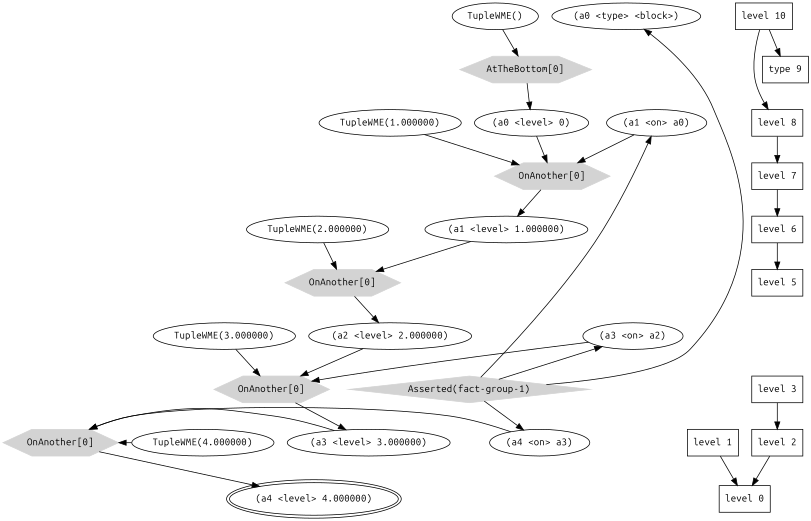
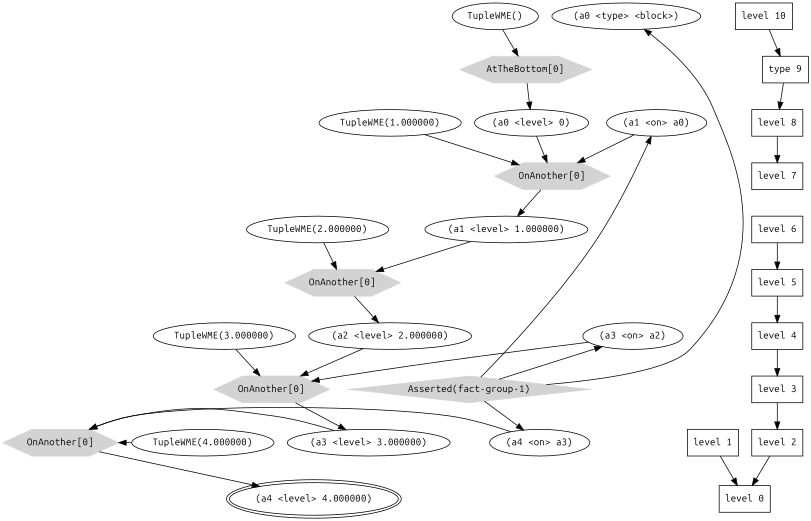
  digraph {
    rankdir=TB
    node [fontname="Ubuntu Mono" fontsize=13]
    edge [constraint=false]
    n1 [label="(a4 \<level\> 4.000000)" peripheries=2]
    n2 [label="level 0" shape=box]
    n3 [color=lightgrey label="OnAnother[0]" shape=polygon sides=6 style=filled]
    n4 [label="level 1" shape=box]
    n5 [label="TupleWME(4.000000)"]
    n6 [label="(a3 \<level\> 3.000000)"]
    n7 [label="(a4 \<on\> a3)"]
    n8 [label="level 2" shape=box]
    n9 [color=lightgrey label="OnAnother[0]" shape=polygon sides=6 style=filled]
    n10 [color=lightgrey label="Asserted(fact-group-1)" shape=diamond style=filled]
    n11 [label="level 3" shape=box]
    n12 [label="TupleWME(3.000000)"]
    n13 [label="(a2 \<level\> 2.000000)"]
    n14 [label="(a3 \<on\> a2)"]
+   n15 [label="level 4" shape=box]
    n16 [color=lightgrey label="OnAnother[0]" shape=polygon sides=6 style=filled]
    n17 [label="level 5" shape=box]
    n18 [label="TupleWME(2.000000)"]
    n19 [label="(a1 \<level\> 1.000000)"]
    n20 [label="level 6" shape=box]
    n21 [color=lightgrey label="OnAnother[0]" shape=polygon sides=6 style=filled]
    n22 [label="level 7" shape=box]
    n23 [label="TupleWME(1.000000)"]
    n24 [label="(a0 \<level\> 0)"]
    n25 [label="(a1 \<on\> a0)"]
    n26 [label="level 8" shape=box]
    n27 [color=lightgrey label="AtTheBottom[0]" shape=polygon sides=6 style=filled]
    n28 [label="type 9" shape=box]
    n29 [label="TupleWME()"]
    n30 [label="(a0 \<type\> \<block\>)"]
    n31 [label="level 10" shape=box]
    subgraph sub_1 {
      rank=same
      n1
      n2
    }
    subgraph sub_2 {
      rank=same
      n3
      n4
    }
    subgraph sub_3 {
      rank=same
      n5
      n6
      n7
      n8
    }
    subgraph sub_4 {
      rank=same
      n9
      n10
      n11
    }
    subgraph sub_5 {
      rank=same
      n12
      n13
      n14
+     n15
    }
    subgraph sub_6 {
      rank=same
      n16
      n17
    }
    subgraph sub_7 {
      rank=same
      n18
      n19
      n20
    }
    subgraph sub_8 {
      rank=same
      n21
      n22
    }
    subgraph sub_9 {
      rank=same
      n23
      n24
      n25
      n26
    }
    subgraph sub_10 {
      rank=same
      n27
      n28
    }
    subgraph sub_11 {
      rank=same
      n29
      n30
      n31
    }
    n3 -> n1
    n4 -> n2 [constraint=true]
    n5 -> n3
    n6 -> n3
    n7 -> n3
    n8 -> n2 [constraint=true]
    n9 -> n6
    n10 -> n7
    n10 -> n14
    n10 -> n25
    n10 -> n30
    n11 -> n8 [constraint=true]
    n12 -> n9
    n13 -> n9
    n14 -> n9
+   n15 -> n11 [constraint=true]
    n16 -> n13
+   n17 -> n15 [constraint=true]
    n18 -> n16
    n19 -> n16
    n20 -> n17 [constraint=true]
    n21 -> n19
-   n22 -> n20 [constraint=true]
    n23 -> n21
    n24 -> n21
    n25 -> n21
    n26 -> n22 [constraint=true]
    n27 -> n24
-   n31 -> n26 [constraint=true]
+   n28 -> n26 [constraint=true]
    n29 -> n27
    n31 -> n28 [constraint=true]
  }
